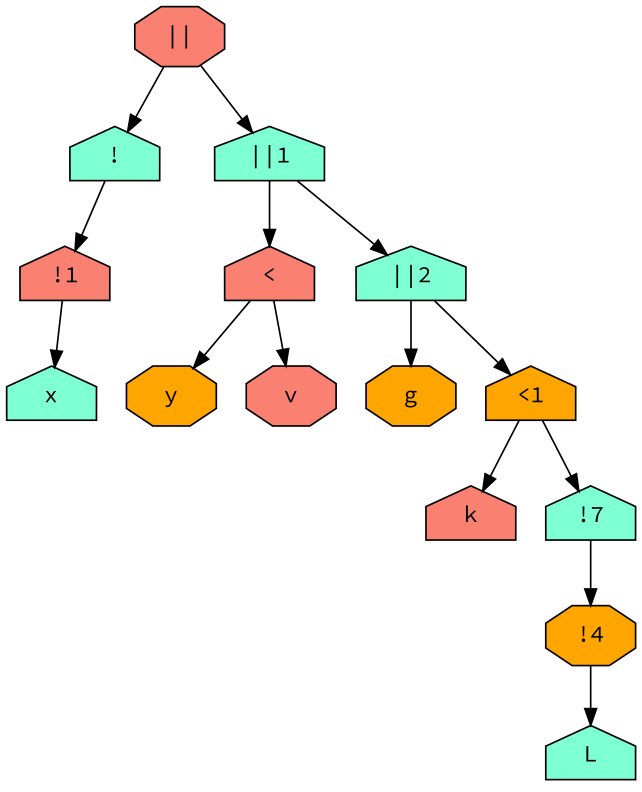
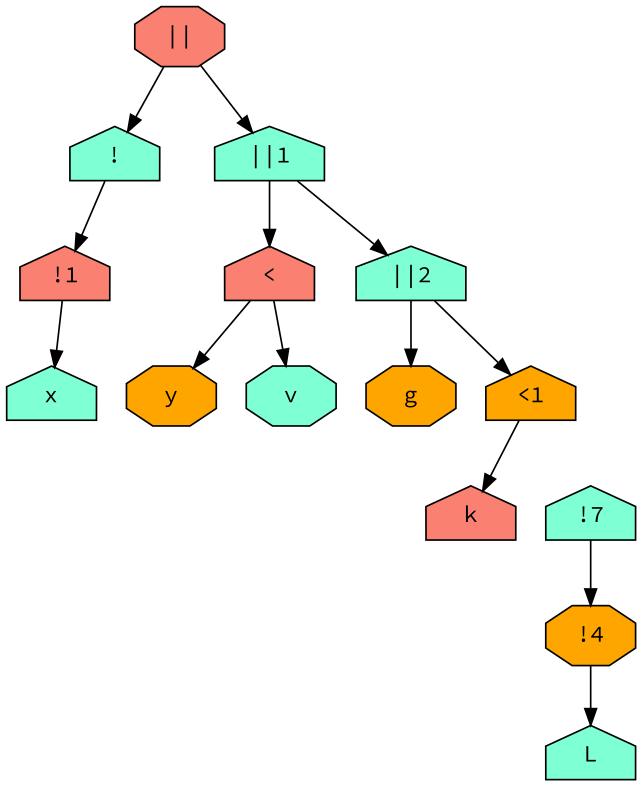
  strict digraph {
    fontname="Source Code Pro"
    node [fillcolor=aquamarine fontname="Source Code Pro" shape=house style=filled]
    edge [fontname="Source Code Pro"]
    "||" [fillcolor=salmon shape=octagon]
    "!"
    "||1"
    "!1" [fillcolor=salmon]
    "<" [fillcolor=salmon]
    "||2"
    x
    y [fillcolor=orange shape=octagon]
-   v [fillcolor=salmon shape=octagon]
+   v [shape=octagon]
    g [fillcolor=orange shape=octagon]
    "<1" [fillcolor=orange]
    k [fillcolor=salmon]
    n13 [label="!7"]
    n14 [fillcolor=orange label="!4" shape=octagon]
    L
    "||" -> "!"
    "||" -> "||1"
    "!" -> "!1"
    "||1" -> "<"
    "||1" -> "||2"
    "!1" -> x
    "<" -> y
    "<" -> v
    "||2" -> g
    "||2" -> "<1"
    "<1" -> k
-   "<1" -> n13
    n13 -> n14
    n14 -> L
  }
